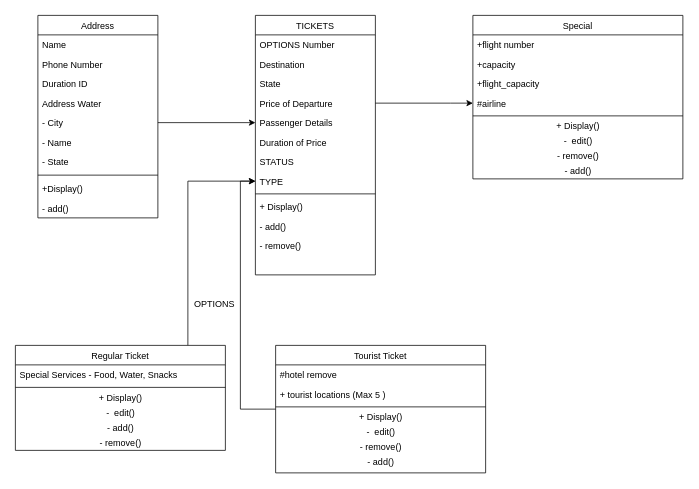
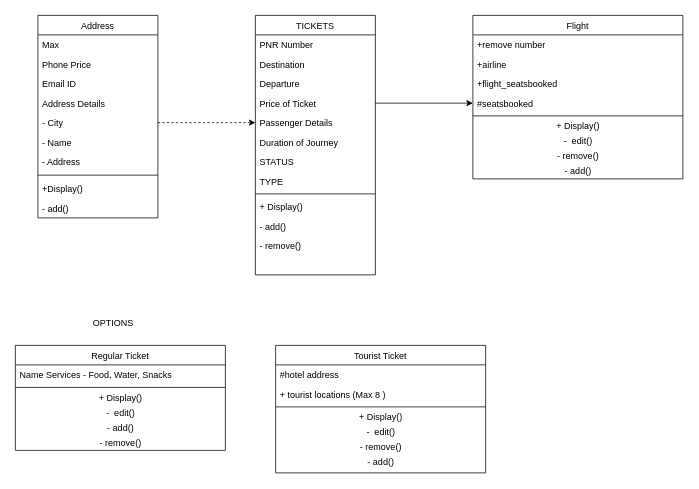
  <mxCell id="0" />
  <mxCell id="1" parent="0" />
  <mxCell id="2" value="Address" style="swimlane;fontStyle=0;align=center;verticalAlign=top;childLayout=stackLayout;horizontal=1;startSize=26;horizontalStack=0;resizeParent=1;resizeLast=0;collapsible=1;marginBottom=0;rounded=0;shadow=0;strokeWidth=1;" parent="1" vertex="1"><mxGeometry x="50" y="20" width="160" height="270" as="geometry"><mxRectangle x="130" y="380" width="160" height="26" as="alternateBounds" /></mxGeometry></mxCell>
- <mxCell id="3" value="Name" style="text;align=left;verticalAlign=top;spacingLeft=4;spacingRight=4;overflow=hidden;rotatable=0;points=[[0,0.5],[1,0.5]];portConstraint=eastwest;" parent="2" vertex="1"><mxGeometry y="26" width="160" height="26" as="geometry" /></mxCell>
- <mxCell id="4" value="Phone Number" style="text;align=left;verticalAlign=top;spacingLeft=4;spacingRight=4;overflow=hidden;rotatable=0;points=[[0,0.5],[1,0.5]];portConstraint=eastwest;rounded=0;shadow=0;html=0;" parent="2" vertex="1"><mxGeometry y="52" width="160" height="26" as="geometry" /></mxCell>
- <mxCell id="5" value="Duration ID" style="text;align=left;verticalAlign=top;spacingLeft=4;spacingRight=4;overflow=hidden;rotatable=0;points=[[0,0.5],[1,0.5]];portConstraint=eastwest;rounded=0;shadow=0;html=0;" vertex="1" parent="2"><mxGeometry y="78" width="160" height="26" as="geometry" /></mxCell>
- <mxCell id="6" value="Address Water&#10;" style="text;align=left;verticalAlign=top;spacingLeft=4;spacingRight=4;overflow=hidden;rotatable=0;points=[[0,0.5],[1,0.5]];portConstraint=eastwest;" parent="2" vertex="1"><mxGeometry y="104" width="160" height="26" as="geometry" /></mxCell>
+ <mxCell id="3" value="Max" style="text;align=left;verticalAlign=top;spacingLeft=4;spacingRight=4;overflow=hidden;rotatable=0;points=[[0,0.5],[1,0.5]];portConstraint=eastwest;" parent="2" vertex="1"><mxGeometry y="26" width="160" height="26" as="geometry" /></mxCell>
+ <mxCell id="4" value="Phone Price" style="text;align=left;verticalAlign=top;spacingLeft=4;spacingRight=4;overflow=hidden;rotatable=0;points=[[0,0.5],[1,0.5]];portConstraint=eastwest;rounded=0;shadow=0;html=0;" parent="2" vertex="1"><mxGeometry y="52" width="160" height="26" as="geometry" /></mxCell>
+ <mxCell id="5" value="Email ID" style="text;align=left;verticalAlign=top;spacingLeft=4;spacingRight=4;overflow=hidden;rotatable=0;points=[[0,0.5],[1,0.5]];portConstraint=eastwest;rounded=0;shadow=0;html=0;" vertex="1" parent="2"><mxGeometry y="78" width="160" height="26" as="geometry" /></mxCell>
+ <mxCell id="6" value="Address Details&#10;" style="text;align=left;verticalAlign=top;spacingLeft=4;spacingRight=4;overflow=hidden;rotatable=0;points=[[0,0.5],[1,0.5]];portConstraint=eastwest;" parent="2" vertex="1"><mxGeometry y="104" width="160" height="26" as="geometry" /></mxCell>
  <mxCell id="7" value="- City" style="text;align=left;verticalAlign=top;spacingLeft=4;spacingRight=4;overflow=hidden;rotatable=0;points=[[0,0.5],[1,0.5]];portConstraint=eastwest;" vertex="1" parent="2"><mxGeometry y="130" width="160" height="26" as="geometry" /></mxCell>
  <mxCell id="8" value="- Name&#10;" style="text;align=left;verticalAlign=top;spacingLeft=4;spacingRight=4;overflow=hidden;rotatable=0;points=[[0,0.5],[1,0.5]];portConstraint=eastwest;" vertex="1" parent="2"><mxGeometry y="156" width="160" height="26" as="geometry" /></mxCell>
- <mxCell id="9" value="- State" style="text;align=left;verticalAlign=top;spacingLeft=4;spacingRight=4;overflow=hidden;rotatable=0;points=[[0,0.5],[1,0.5]];portConstraint=eastwest;" vertex="1" parent="2"><mxGeometry y="182" width="160" height="26" as="geometry" /></mxCell>
+ <mxCell id="9" value="- Address" style="text;align=left;verticalAlign=top;spacingLeft=4;spacingRight=4;overflow=hidden;rotatable=0;points=[[0,0.5],[1,0.5]];portConstraint=eastwest;" vertex="1" parent="2"><mxGeometry y="182" width="160" height="26" as="geometry" /></mxCell>
  <mxCell id="10" value="" style="line;html=1;strokeWidth=1;align=left;verticalAlign=middle;spacingTop=-1;spacingLeft=3;spacingRight=3;rotatable=0;labelPosition=right;points=[];portConstraint=eastwest;" parent="2" vertex="1"><mxGeometry y="208" width="160" height="10" as="geometry" /></mxCell>
  <mxCell id="11" value="+Display()" style="text;align=left;verticalAlign=top;spacingLeft=4;spacingRight=4;overflow=hidden;rotatable=0;points=[[0,0.5],[1,0.5]];portConstraint=eastwest;" vertex="1" parent="2"><mxGeometry y="218" width="160" height="26" as="geometry" /></mxCell>
  <mxCell id="12" value="- add()" style="text;align=left;verticalAlign=top;spacingLeft=4;spacingRight=4;overflow=hidden;rotatable=0;points=[[0,0.5],[1,0.5]];portConstraint=eastwest;" vertex="1" parent="2"><mxGeometry y="244" width="160" height="26" as="geometry" /></mxCell>
  <mxCell id="13" value="TICKETS" style="swimlane;fontStyle=0;align=center;verticalAlign=top;childLayout=stackLayout;horizontal=1;startSize=26;horizontalStack=0;resizeParent=1;resizeLast=0;collapsible=1;marginBottom=0;rounded=0;shadow=0;strokeWidth=1;" parent="1" vertex="1"><mxGeometry x="340" y="20" width="160" height="346" as="geometry"><mxRectangle x="340" y="380" width="170" height="26" as="alternateBounds" /></mxGeometry></mxCell>
- <mxCell id="14" value="OPTIONS Number" style="text;align=left;verticalAlign=top;spacingLeft=4;spacingRight=4;overflow=hidden;rotatable=0;points=[[0,0.5],[1,0.5]];portConstraint=eastwest;" parent="13" vertex="1"><mxGeometry y="26" width="160" height="26" as="geometry" /></mxCell>
+ <mxCell id="14" value="PNR Number" style="text;align=left;verticalAlign=top;spacingLeft=4;spacingRight=4;overflow=hidden;rotatable=0;points=[[0,0.5],[1,0.5]];portConstraint=eastwest;" parent="13" vertex="1"><mxGeometry y="26" width="160" height="26" as="geometry" /></mxCell>
  <mxCell id="15" value="Destination" style="text;align=left;verticalAlign=top;spacingLeft=4;spacingRight=4;overflow=hidden;rotatable=0;points=[[0,0.5],[1,0.5]];portConstraint=eastwest;" vertex="1" parent="13"><mxGeometry y="52" width="160" height="26" as="geometry" /></mxCell>
- <mxCell id="16" value="State" style="text;align=left;verticalAlign=top;spacingLeft=4;spacingRight=4;overflow=hidden;rotatable=0;points=[[0,0.5],[1,0.5]];portConstraint=eastwest;" vertex="1" parent="13"><mxGeometry y="78" width="160" height="26" as="geometry" /></mxCell>
- <mxCell id="17" value="Price of Departure" style="text;align=left;verticalAlign=top;spacingLeft=4;spacingRight=4;overflow=hidden;rotatable=0;points=[[0,0.5],[1,0.5]];portConstraint=eastwest;" vertex="1" parent="13"><mxGeometry y="104" width="160" height="26" as="geometry" /></mxCell>
+ <mxCell id="16" value="Departure" style="text;align=left;verticalAlign=top;spacingLeft=4;spacingRight=4;overflow=hidden;rotatable=0;points=[[0,0.5],[1,0.5]];portConstraint=eastwest;" vertex="1" parent="13"><mxGeometry y="78" width="160" height="26" as="geometry" /></mxCell>
+ <mxCell id="17" value="Price of Ticket" style="text;align=left;verticalAlign=top;spacingLeft=4;spacingRight=4;overflow=hidden;rotatable=0;points=[[0,0.5],[1,0.5]];portConstraint=eastwest;" vertex="1" parent="13"><mxGeometry y="104" width="160" height="26" as="geometry" /></mxCell>
  <mxCell id="18" value="Passenger Details" style="text;align=left;verticalAlign=top;spacingLeft=4;spacingRight=4;overflow=hidden;rotatable=0;points=[[0,0.5],[1,0.5]];portConstraint=eastwest;" vertex="1" parent="13"><mxGeometry y="130" width="160" height="26" as="geometry" /></mxCell>
- <mxCell id="19" value="Duration of Price" style="text;align=left;verticalAlign=top;spacingLeft=4;spacingRight=4;overflow=hidden;rotatable=0;points=[[0,0.5],[1,0.5]];portConstraint=eastwest;" vertex="1" parent="13"><mxGeometry y="156" width="160" height="26" as="geometry" /></mxCell>
+ <mxCell id="19" value="Duration of Journey" style="text;align=left;verticalAlign=top;spacingLeft=4;spacingRight=4;overflow=hidden;rotatable=0;points=[[0,0.5],[1,0.5]];portConstraint=eastwest;" vertex="1" parent="13"><mxGeometry y="156" width="160" height="26" as="geometry" /></mxCell>
  <mxCell id="20" value="STATUS" style="text;align=left;verticalAlign=top;spacingLeft=4;spacingRight=4;overflow=hidden;rotatable=0;points=[[0,0.5],[1,0.5]];portConstraint=eastwest;" vertex="1" parent="13"><mxGeometry y="182" width="160" height="26" as="geometry" /></mxCell>
  <mxCell id="21" value="TYPE" style="text;align=left;verticalAlign=top;spacingLeft=4;spacingRight=4;overflow=hidden;rotatable=0;points=[[0,0.5],[1,0.5]];portConstraint=eastwest;" vertex="1" parent="13"><mxGeometry y="208" width="160" height="26" as="geometry" /></mxCell>
  <mxCell id="22" value="" style="line;html=1;strokeWidth=1;align=left;verticalAlign=middle;spacingTop=-1;spacingLeft=3;spacingRight=3;rotatable=0;labelPosition=right;points=[];portConstraint=eastwest;" parent="13" vertex="1"><mxGeometry y="234" width="160" height="8" as="geometry" /></mxCell>
  <mxCell id="23" value="+ Display()" style="text;align=left;verticalAlign=top;spacingLeft=4;spacingRight=4;overflow=hidden;rotatable=0;points=[[0,0.5],[1,0.5]];portConstraint=eastwest;" vertex="1" parent="13"><mxGeometry y="242" width="160" height="26" as="geometry" /></mxCell>
  <mxCell id="24" value="- add()" style="text;align=left;verticalAlign=top;spacingLeft=4;spacingRight=4;overflow=hidden;rotatable=0;points=[[0,0.5],[1,0.5]];portConstraint=eastwest;" vertex="1" parent="13"><mxGeometry y="268" width="160" height="26" as="geometry" /></mxCell>
  <mxCell id="25" value="- remove()" style="text;align=left;verticalAlign=top;spacingLeft=4;spacingRight=4;overflow=hidden;rotatable=0;points=[[0,0.5],[1,0.5]];portConstraint=eastwest;" vertex="1" parent="13"><mxGeometry y="294" width="160" height="26" as="geometry" /></mxCell>
- <mxCell id="26" style="edgeStyle=orthogonalEdgeStyle;rounded=0;orthogonalLoop=1;jettySize=auto;html=1;entryX=0;entryY=0.5;entryDx=0;entryDy=0;" edge="1" parent="1" source="27" target="21"><mxGeometry relative="1" as="geometry"><Array as="points"><mxPoint x="250" y="241" /></Array></mxGeometry></mxCell>
  <mxCell id="27" value="Regular Ticket" style="swimlane;fontStyle=0;align=center;verticalAlign=top;childLayout=stackLayout;horizontal=1;startSize=26;horizontalStack=0;resizeParent=1;resizeLast=0;collapsible=1;marginBottom=0;rounded=0;shadow=0;strokeWidth=1;" vertex="1" parent="1"><mxGeometry x="20" y="460" width="280" height="140" as="geometry"><mxRectangle x="340" y="380" width="170" height="26" as="alternateBounds" /></mxGeometry></mxCell>
- <mxCell id="28" value="Special Services - Food, Water, Snacks&#10;" style="text;align=left;verticalAlign=top;spacingLeft=4;spacingRight=4;overflow=hidden;rotatable=0;points=[[0,0.5],[1,0.5]];portConstraint=eastwest;" vertex="1" parent="27"><mxGeometry y="26" width="280" height="26" as="geometry" /></mxCell>
+ <mxCell id="28" value="Name Services - Food, Water, Snacks&#10;" style="text;align=left;verticalAlign=top;spacingLeft=4;spacingRight=4;overflow=hidden;rotatable=0;points=[[0,0.5],[1,0.5]];portConstraint=eastwest;" vertex="1" parent="27"><mxGeometry y="26" width="280" height="26" as="geometry" /></mxCell>
  <mxCell id="29" value="" style="line;html=1;strokeWidth=1;align=left;verticalAlign=middle;spacingTop=-1;spacingLeft=3;spacingRight=3;rotatable=0;labelPosition=right;points=[];portConstraint=eastwest;" vertex="1" parent="27"><mxGeometry y="52" width="280" height="8" as="geometry" /></mxCell>
  <mxCell id="30" value="+ Display()&lt;br&gt;" style="text;html=1;align=center;verticalAlign=middle;resizable=0;points=[];autosize=1;strokeColor=none;fillColor=none;" vertex="1" parent="27"><mxGeometry y="60" width="280" height="20" as="geometry" /></mxCell>
  <mxCell id="31" value="-&amp;nbsp; edit()" style="text;html=1;align=center;verticalAlign=middle;resizable=0;points=[];autosize=1;strokeColor=none;fillColor=none;" vertex="1" parent="27"><mxGeometry y="80" width="280" height="20" as="geometry" /></mxCell>
  <mxCell id="32" value="- add()" style="text;html=1;align=center;verticalAlign=middle;resizable=0;points=[];autosize=1;strokeColor=none;fillColor=none;" vertex="1" parent="27"><mxGeometry y="100" width="280" height="20" as="geometry" /></mxCell>
  <mxCell id="33" value="- remove()&lt;br&gt;" style="text;html=1;align=center;verticalAlign=middle;resizable=0;points=[];autosize=1;strokeColor=none;fillColor=none;" vertex="1" parent="27"><mxGeometry y="120" width="280" height="20" as="geometry" /></mxCell>
- <mxCell id="34" style="edgeStyle=orthogonalEdgeStyle;rounded=0;orthogonalLoop=1;jettySize=auto;html=1;entryX=0;entryY=0.5;entryDx=0;entryDy=0;" edge="1" parent="1" source="35" target="21"><mxGeometry relative="1" as="geometry"><mxPoint x="320" y="240" as="targetPoint" /><Array as="points"><mxPoint x="320" y="545" /><mxPoint x="320" y="241" /></Array></mxGeometry></mxCell>
  <mxCell id="35" value="Tourist Ticket" style="swimlane;fontStyle=0;align=center;verticalAlign=top;childLayout=stackLayout;horizontal=1;startSize=26;horizontalStack=0;resizeParent=1;resizeLast=0;collapsible=1;marginBottom=0;rounded=0;shadow=0;strokeWidth=1;" vertex="1" parent="1"><mxGeometry x="367" y="460" width="280" height="170" as="geometry"><mxRectangle x="340" y="380" width="170" height="26" as="alternateBounds" /></mxGeometry></mxCell>
- <mxCell id="36" value="#hotel remove&#10;" style="text;align=left;verticalAlign=top;spacingLeft=4;spacingRight=4;overflow=hidden;rotatable=0;points=[[0,0.5],[1,0.5]];portConstraint=eastwest;" vertex="1" parent="35"><mxGeometry y="26" width="280" height="26" as="geometry" /></mxCell>
- <mxCell id="37" value="+ tourist locations (Max 5 )" style="text;align=left;verticalAlign=top;spacingLeft=4;spacingRight=4;overflow=hidden;rotatable=0;points=[[0,0.5],[1,0.5]];portConstraint=eastwest;" vertex="1" parent="35"><mxGeometry y="52" width="280" height="26" as="geometry" /></mxCell>
+ <mxCell id="36" value="#hotel address&#10;" style="text;align=left;verticalAlign=top;spacingLeft=4;spacingRight=4;overflow=hidden;rotatable=0;points=[[0,0.5],[1,0.5]];portConstraint=eastwest;" vertex="1" parent="35"><mxGeometry y="26" width="280" height="26" as="geometry" /></mxCell>
+ <mxCell id="37" value="+ tourist locations (Max 8 )" style="text;align=left;verticalAlign=top;spacingLeft=4;spacingRight=4;overflow=hidden;rotatable=0;points=[[0,0.5],[1,0.5]];portConstraint=eastwest;" vertex="1" parent="35"><mxGeometry y="52" width="280" height="26" as="geometry" /></mxCell>
  <mxCell id="38" value="" style="line;html=1;strokeWidth=1;align=left;verticalAlign=middle;spacingTop=-1;spacingLeft=3;spacingRight=3;rotatable=0;labelPosition=right;points=[];portConstraint=eastwest;" vertex="1" parent="35"><mxGeometry y="78" width="280" height="8" as="geometry" /></mxCell>
  <mxCell id="39" value="+ Display()&lt;br&gt;" style="text;html=1;align=center;verticalAlign=middle;resizable=0;points=[];autosize=1;strokeColor=none;fillColor=none;" vertex="1" parent="35"><mxGeometry y="86" width="280" height="20" as="geometry" /></mxCell>
  <mxCell id="40" value="-&amp;nbsp; edit()" style="text;html=1;align=center;verticalAlign=middle;resizable=0;points=[];autosize=1;strokeColor=none;fillColor=none;" vertex="1" parent="35"><mxGeometry y="106" width="280" height="20" as="geometry" /></mxCell>
  <mxCell id="41" value="- remove()&lt;br&gt;" style="text;html=1;align=center;verticalAlign=middle;resizable=0;points=[];autosize=1;strokeColor=none;fillColor=none;" vertex="1" parent="35"><mxGeometry y="126" width="280" height="20" as="geometry" /></mxCell>
  <mxCell id="42" value="- add()" style="text;html=1;align=center;verticalAlign=middle;resizable=0;points=[];autosize=1;strokeColor=none;fillColor=none;" vertex="1" parent="35"><mxGeometry y="146" width="280" height="20" as="geometry" /></mxCell>
- <mxCell id="43" value="Special" style="swimlane;fontStyle=0;align=center;verticalAlign=top;childLayout=stackLayout;horizontal=1;startSize=26;horizontalStack=0;resizeParent=1;resizeLast=0;collapsible=1;marginBottom=0;rounded=0;shadow=0;strokeWidth=1;" vertex="1" parent="1"><mxGeometry x="630" y="20" width="280" height="218" as="geometry"><mxRectangle x="340" y="380" width="170" height="26" as="alternateBounds" /></mxGeometry></mxCell>
- <mxCell id="44" value="+flight number" style="text;align=left;verticalAlign=top;spacingLeft=4;spacingRight=4;overflow=hidden;rotatable=0;points=[[0,0.5],[1,0.5]];portConstraint=eastwest;" vertex="1" parent="43"><mxGeometry y="26" width="280" height="26" as="geometry" /></mxCell>
- <mxCell id="45" value="+capacity" style="text;align=left;verticalAlign=top;spacingLeft=4;spacingRight=4;overflow=hidden;rotatable=0;points=[[0,0.5],[1,0.5]];portConstraint=eastwest;" vertex="1" parent="43"><mxGeometry y="52" width="280" height="26" as="geometry" /></mxCell>
- <mxCell id="46" value="+flight_capacity" style="text;align=left;verticalAlign=top;spacingLeft=4;spacingRight=4;overflow=hidden;rotatable=0;points=[[0,0.5],[1,0.5]];portConstraint=eastwest;" vertex="1" parent="43"><mxGeometry y="78" width="280" height="26" as="geometry" /></mxCell>
- <mxCell id="47" value="#airline&#10;" style="text;align=left;verticalAlign=top;spacingLeft=4;spacingRight=4;overflow=hidden;rotatable=0;points=[[0,0.5],[1,0.5]];portConstraint=eastwest;" vertex="1" parent="43"><mxGeometry y="104" width="280" height="26" as="geometry" /></mxCell>
+ <mxCell id="43" value="Flight" style="swimlane;fontStyle=0;align=center;verticalAlign=top;childLayout=stackLayout;horizontal=1;startSize=26;horizontalStack=0;resizeParent=1;resizeLast=0;collapsible=1;marginBottom=0;rounded=0;shadow=0;strokeWidth=1;" vertex="1" parent="1"><mxGeometry x="630" y="20" width="280" height="218" as="geometry"><mxRectangle x="340" y="380" width="170" height="26" as="alternateBounds" /></mxGeometry></mxCell>
+ <mxCell id="44" value="+remove number" style="text;align=left;verticalAlign=top;spacingLeft=4;spacingRight=4;overflow=hidden;rotatable=0;points=[[0,0.5],[1,0.5]];portConstraint=eastwest;" vertex="1" parent="43"><mxGeometry y="26" width="280" height="26" as="geometry" /></mxCell>
+ <mxCell id="45" value="+airline" style="text;align=left;verticalAlign=top;spacingLeft=4;spacingRight=4;overflow=hidden;rotatable=0;points=[[0,0.5],[1,0.5]];portConstraint=eastwest;" vertex="1" parent="43"><mxGeometry y="52" width="280" height="26" as="geometry" /></mxCell>
+ <mxCell id="46" value="+flight_seatsbooked" style="text;align=left;verticalAlign=top;spacingLeft=4;spacingRight=4;overflow=hidden;rotatable=0;points=[[0,0.5],[1,0.5]];portConstraint=eastwest;" vertex="1" parent="43"><mxGeometry y="78" width="280" height="26" as="geometry" /></mxCell>
+ <mxCell id="47" value="#seatsbooked&#10;" style="text;align=left;verticalAlign=top;spacingLeft=4;spacingRight=4;overflow=hidden;rotatable=0;points=[[0,0.5],[1,0.5]];portConstraint=eastwest;" vertex="1" parent="43"><mxGeometry y="104" width="280" height="26" as="geometry" /></mxCell>
  <mxCell id="48" value="" style="line;html=1;strokeWidth=1;align=left;verticalAlign=middle;spacingTop=-1;spacingLeft=3;spacingRight=3;rotatable=0;labelPosition=right;points=[];portConstraint=eastwest;" vertex="1" parent="43"><mxGeometry y="130" width="280" height="8" as="geometry" /></mxCell>
  <mxCell id="49" value="+ Display()&lt;br&gt;" style="text;html=1;align=center;verticalAlign=middle;resizable=0;points=[];autosize=1;strokeColor=none;fillColor=none;" vertex="1" parent="43"><mxGeometry y="138" width="280" height="20" as="geometry" /></mxCell>
  <mxCell id="50" value="-&amp;nbsp; edit()" style="text;html=1;align=center;verticalAlign=middle;resizable=0;points=[];autosize=1;strokeColor=none;fillColor=none;" vertex="1" parent="43"><mxGeometry y="158" width="280" height="20" as="geometry" /></mxCell>
  <mxCell id="51" value="- remove()&lt;br&gt;" style="text;html=1;align=center;verticalAlign=middle;resizable=0;points=[];autosize=1;strokeColor=none;fillColor=none;" vertex="1" parent="43"><mxGeometry y="178" width="280" height="20" as="geometry" /></mxCell>
  <mxCell id="52" value="- add()" style="text;html=1;align=center;verticalAlign=middle;resizable=0;points=[];autosize=1;strokeColor=none;fillColor=none;" vertex="1" parent="43"><mxGeometry y="198" width="280" height="20" as="geometry" /></mxCell>
- <mxCell id="53" style="edgeStyle=orthogonalEdgeStyle;rounded=0;orthogonalLoop=1;jettySize=auto;html=1;" edge="1" parent="1" source="7" target="18"><mxGeometry relative="1" as="geometry" /></mxCell>
- <mxCell id="54" value="OPTIONS" style="text;html=1;align=center;verticalAlign=middle;resizable=0;points=[];autosize=1;strokeColor=none;fillColor=none;" vertex="1" parent="1"><mxGeometry x="250" y="395" width="70" height="20" as="geometry" /></mxCell>
+ <mxCell id="53" style="edgeStyle=orthogonalEdgeStyle;rounded=0;orthogonalLoop=1;jettySize=auto;html=1;dashed=1;" edge="1" parent="1" source="7" target="18"><mxGeometry relative="1" as="geometry" /></mxCell>
+ <mxCell id="54" value="OPTIONS" style="text;html=1;align=center;verticalAlign=middle;resizable=0;points=[];autosize=1;strokeColor=none;fillColor=none;" vertex="1" parent="1"><mxGeometry x="115" y="420" width="70" height="20" as="geometry" /></mxCell>
  <mxCell id="55" style="edgeStyle=orthogonalEdgeStyle;rounded=0;orthogonalLoop=1;jettySize=auto;html=1;entryX=0;entryY=0.5;entryDx=0;entryDy=0;" edge="1" parent="1" source="17" target="47"><mxGeometry relative="1" as="geometry"><Array as="points"><mxPoint x="600" y="137" /><mxPoint x="600" y="137" /></Array></mxGeometry></mxCell>
